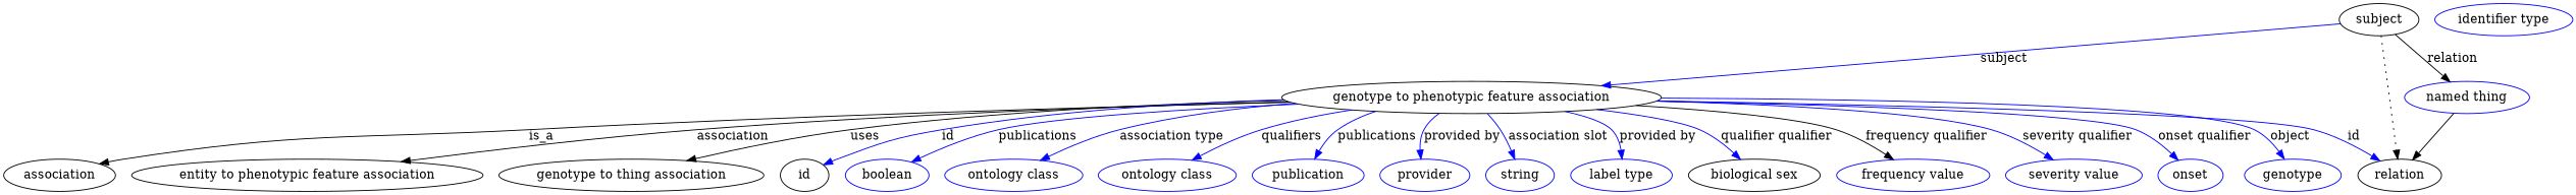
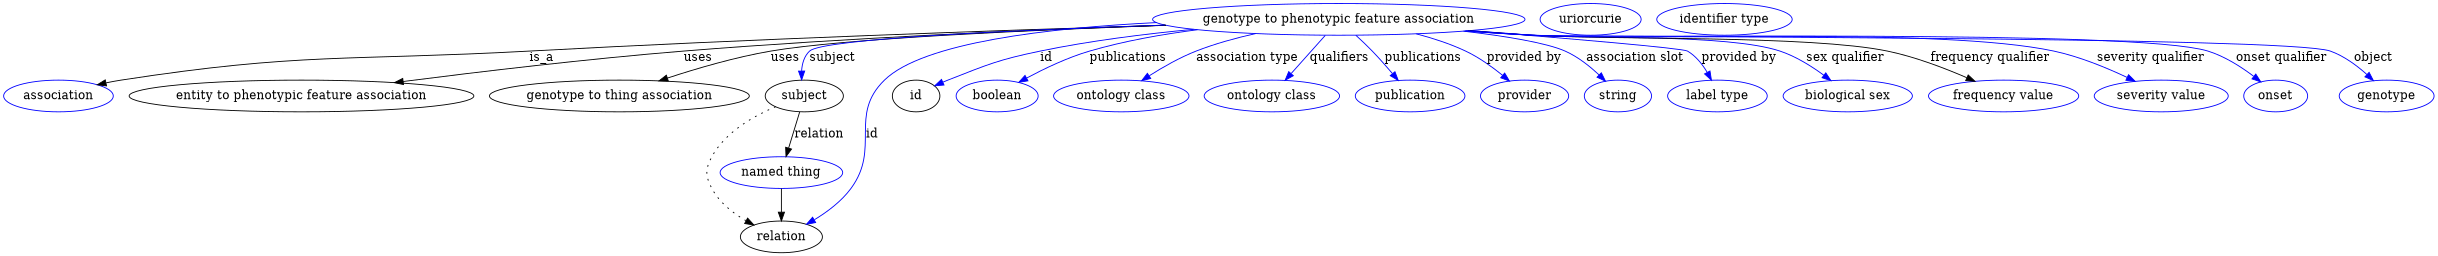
  digraph {
    node [color=blue]
    edge [color=blue style=solid]
-   n1 [height=0.5 label="genotype to phenotypic feature association" width=4.4827 color=""]
-   association [height=0.5 width=1.3723 color=""]
+   n1 [height=0.5 label="genotype to phenotypic feature association" width=4.4827]
+   association [height=0.5 width=1.3723]
    "entity to phenotypic feature association" [height=0.5 width=4.1417 color=""]
    "genotype to thing association" [height=0.5 width=3.153 color=""]
    subject [height=0.5 width=0.97656 color=""]
    relation [height=0.5 width=1.031 color=""]
    id [height=0.5 width=0.75 color=""]
    n8 [height=0.5 label=boolean width=1.0584]
    n9 [height=0.5 label="ontology class" width=1.6931]
    n10 [height=0.5 label="ontology class" width=1.6931]
    n11 [height=0.5 label=publication width=1.3859]
    n12 [height=0.5 label=provider width=1.1129]
    n13 [height=0.5 label=string width=0.8403]
    n14 [height=0.5 label="label type" width=1.2425]
-   n15 [color=black height=0.5 label="biological sex" width=1.652]
+   n15 [height=0.5 label="biological sex" width=1.652]
    n16 [height=0.5 label="frequency value" width=1.8561]
    n17 [height=0.5 label="severity value" width=1.6517]
    n18 [height=0.5 label=onset width=0.79928]
    n19 [height=0.5 label=genotype width=1.1812]
    n20 [height=0.5 label="named thing" width=1.5019]
+   n21 [height=0.5 label=uriorcurie width=1.2492]
    n22 [height=0.5 label="identifier type" width=1.652]
    n1 -> association [label=is_a color="" style=""]
-   n1 -> "entity to phenotypic feature association" [label=association color="" style=""]
+   n1 -> "entity to phenotypic feature association" [label=uses color="" style=""]
    n1 -> "genotype to thing association" [label=uses color="" style=""]
-   subject -> n1 [label=subject]
+   n1 -> subject [label=subject]
    n1 -> relation [label=id]
    n1 -> id [label=id]
    n1 -> n8 [label=publications]
    n1 -> n9 [label="association type"]
    n1 -> n10 [label=qualifiers]
    n1 -> n11 [label=publications]
    n1 -> n12 [label="provided by"]
    n1 -> n13 [label="association slot"]
    n1 -> n14 [label="provided by"]
-   n1 -> n15 [label="qualifier qualifier"]
+   n1 -> n15 [label="sex qualifier"]
    n1 -> n16 [color=black label="frequency qualifier"]
    n1 -> n17 [label="severity qualifier"]
    n1 -> n18 [label="onset qualifier"]
    n1 -> n19 [label=object]
    subject -> relation [style=dotted color=""]
    subject -> n20 [label=relation color="" style=""]
    n20 -> relation [color=""]
  }
